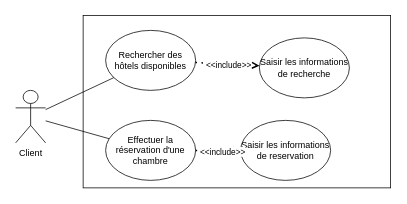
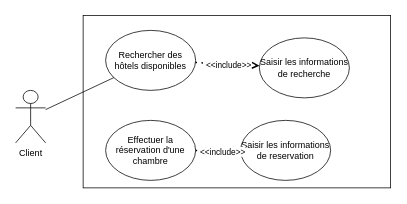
  <mxCell id="0" />
  <mxCell id="1" parent="0" />
  <mxCell id="2" value="Client" style="shape=umlActor;verticalLabelPosition=bottom;verticalAlign=top;html=1;outlineConnect=0;" parent="1" vertex="1"><mxGeometry x="20" y="120" width="40" height="70" as="geometry" /></mxCell>
  <mxCell id="3" value="" style="rounded=0;whiteSpace=wrap;html=1;" parent="1" vertex="1"><mxGeometry x="110" y="20" width="410" height="230" as="geometry" /></mxCell>
  <mxCell id="4" value="Rechercher des hôtels disponibles&lt;span style=&quot;color: rgba(0 , 0 , 0 , 0) ; font-family: monospace ; font-size: 0px&quot;&gt;%3CmxGraphModel%3E%3Croot%3E%3CmxCell%20id%3D%220%22%2F%3E%3CmxCell%20id%3D%221%22%20parent%3D%220%22%2F%3E%3CmxCell%20id%3D%222%22%20value%3D%22Hotel%22%20style%3D%22shape%3DumlActor%3BverticalLabelPosition%3Dbottom%3BverticalAlign%3Dtop%3Bhtml%3D1%3BoutlineConnect%3D0%3B%22%20vertex%3D%221%22%20parent%3D%221%22%3E%3CmxGeometry%20x%3D%22120%22%20y%3D%22330%22%20width%3D%2240%22%20height%3D%2270%22%20as%3D%22geometry%22%2F%3E%3C%2FmxCell%3E%3C%2Froot%3E%3C%2FmxGraphModel%3E&lt;/span&gt;" style="ellipse;whiteSpace=wrap;html=1;" parent="1" vertex="1"><mxGeometry x="140" y="40" width="120" height="80" as="geometry" /></mxCell>
  <mxCell id="5" value="Effectuer la réservation d'une chambre" style="ellipse;whiteSpace=wrap;html=1;" parent="1" vertex="1"><mxGeometry x="140" y="160" width="120" height="80" as="geometry" /></mxCell>
  <mxCell id="6" value="Saisir les informations de recherche" style="ellipse;whiteSpace=wrap;html=1;" parent="1" vertex="1"><mxGeometry x="345" y="50" width="120" height="80" as="geometry" /></mxCell>
  <mxCell id="7" value="" style="endArrow=open;dashed=1;html=1;dashPattern=1 3;strokeWidth=2;endFill=0;" parent="1" source="4" target="6" edge="1"><mxGeometry width="50" height="50" relative="1" as="geometry"><mxPoint x="280" y="230" as="sourcePoint" /><mxPoint x="330" y="180" as="targetPoint" /></mxGeometry></mxCell>
  <mxCell id="8" value="&amp;lt;&amp;lt;include&amp;gt;&amp;gt;" style="edgeLabel;html=1;align=center;verticalAlign=middle;resizable=0;points=[];" parent="7" vertex="1" connectable="0"><mxGeometry x="-0.264" y="-4" relative="1" as="geometry"><mxPoint x="13.06" y="-2.11" as="offset" /></mxGeometry></mxCell>
  <mxCell id="9" value="Saisir les informations de reservation" style="ellipse;whiteSpace=wrap;html=1;" parent="1" vertex="1"><mxGeometry x="320" y="160" width="120" height="80" as="geometry" /></mxCell>
  <mxCell id="10" value="" style="endArrow=open;dashed=1;html=1;dashPattern=1 3;strokeWidth=2;endFill=0;" parent="1" source="5" target="9" edge="1"><mxGeometry width="50" height="50" relative="1" as="geometry"><mxPoint x="325.555" y="160.002" as="sourcePoint" /><mxPoint x="434.565" y="222.845" as="targetPoint" /></mxGeometry></mxCell>
  <mxCell id="11" value="&amp;lt;&amp;lt;include&amp;gt;&amp;gt;" style="edgeLabel;html=1;align=center;verticalAlign=middle;resizable=0;points=[];" parent="10" vertex="1" connectable="0"><mxGeometry x="-0.264" y="-4" relative="1" as="geometry"><mxPoint x="13.06" y="-2.11" as="offset" /></mxGeometry></mxCell>
  <mxCell id="12" value="" style="endArrow=none;html=1;" parent="1" source="2" target="4" edge="1"><mxGeometry width="50" height="50" relative="1" as="geometry"><mxPoint x="290" y="220" as="sourcePoint" /><mxPoint x="340" y="170" as="targetPoint" /></mxGeometry></mxCell>
- <mxCell id="13" value="" style="endArrow=none;html=1;" parent="1" source="2" target="5" edge="1"><mxGeometry width="50" height="50" relative="1" as="geometry"><mxPoint x="70" y="154.992" as="sourcePoint" /><mxPoint x="231.948" y="73.954" as="targetPoint" /></mxGeometry></mxCell>
